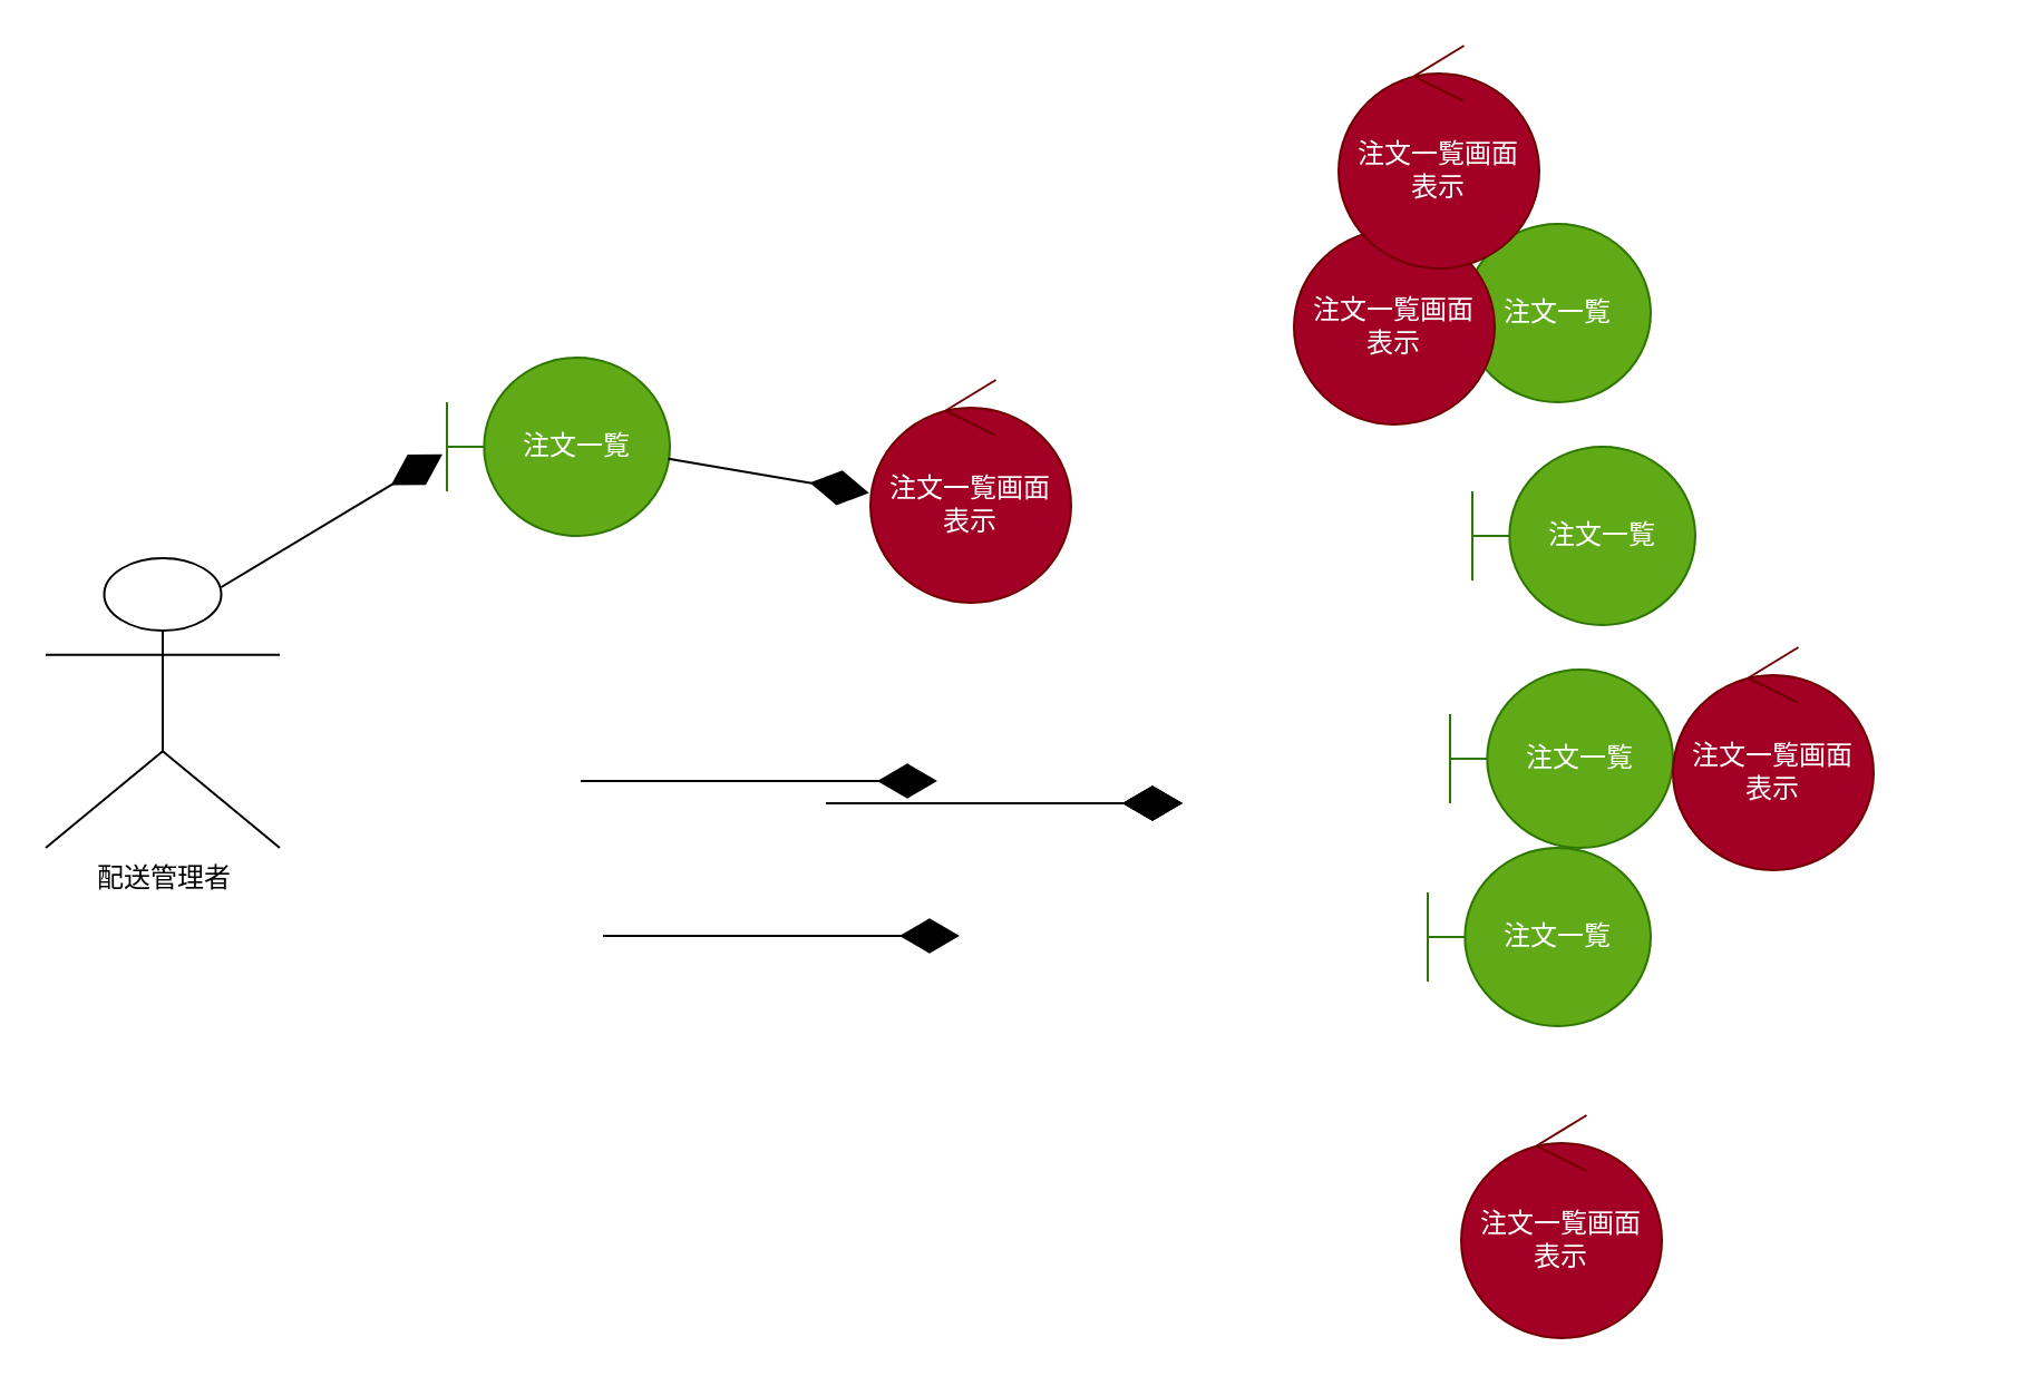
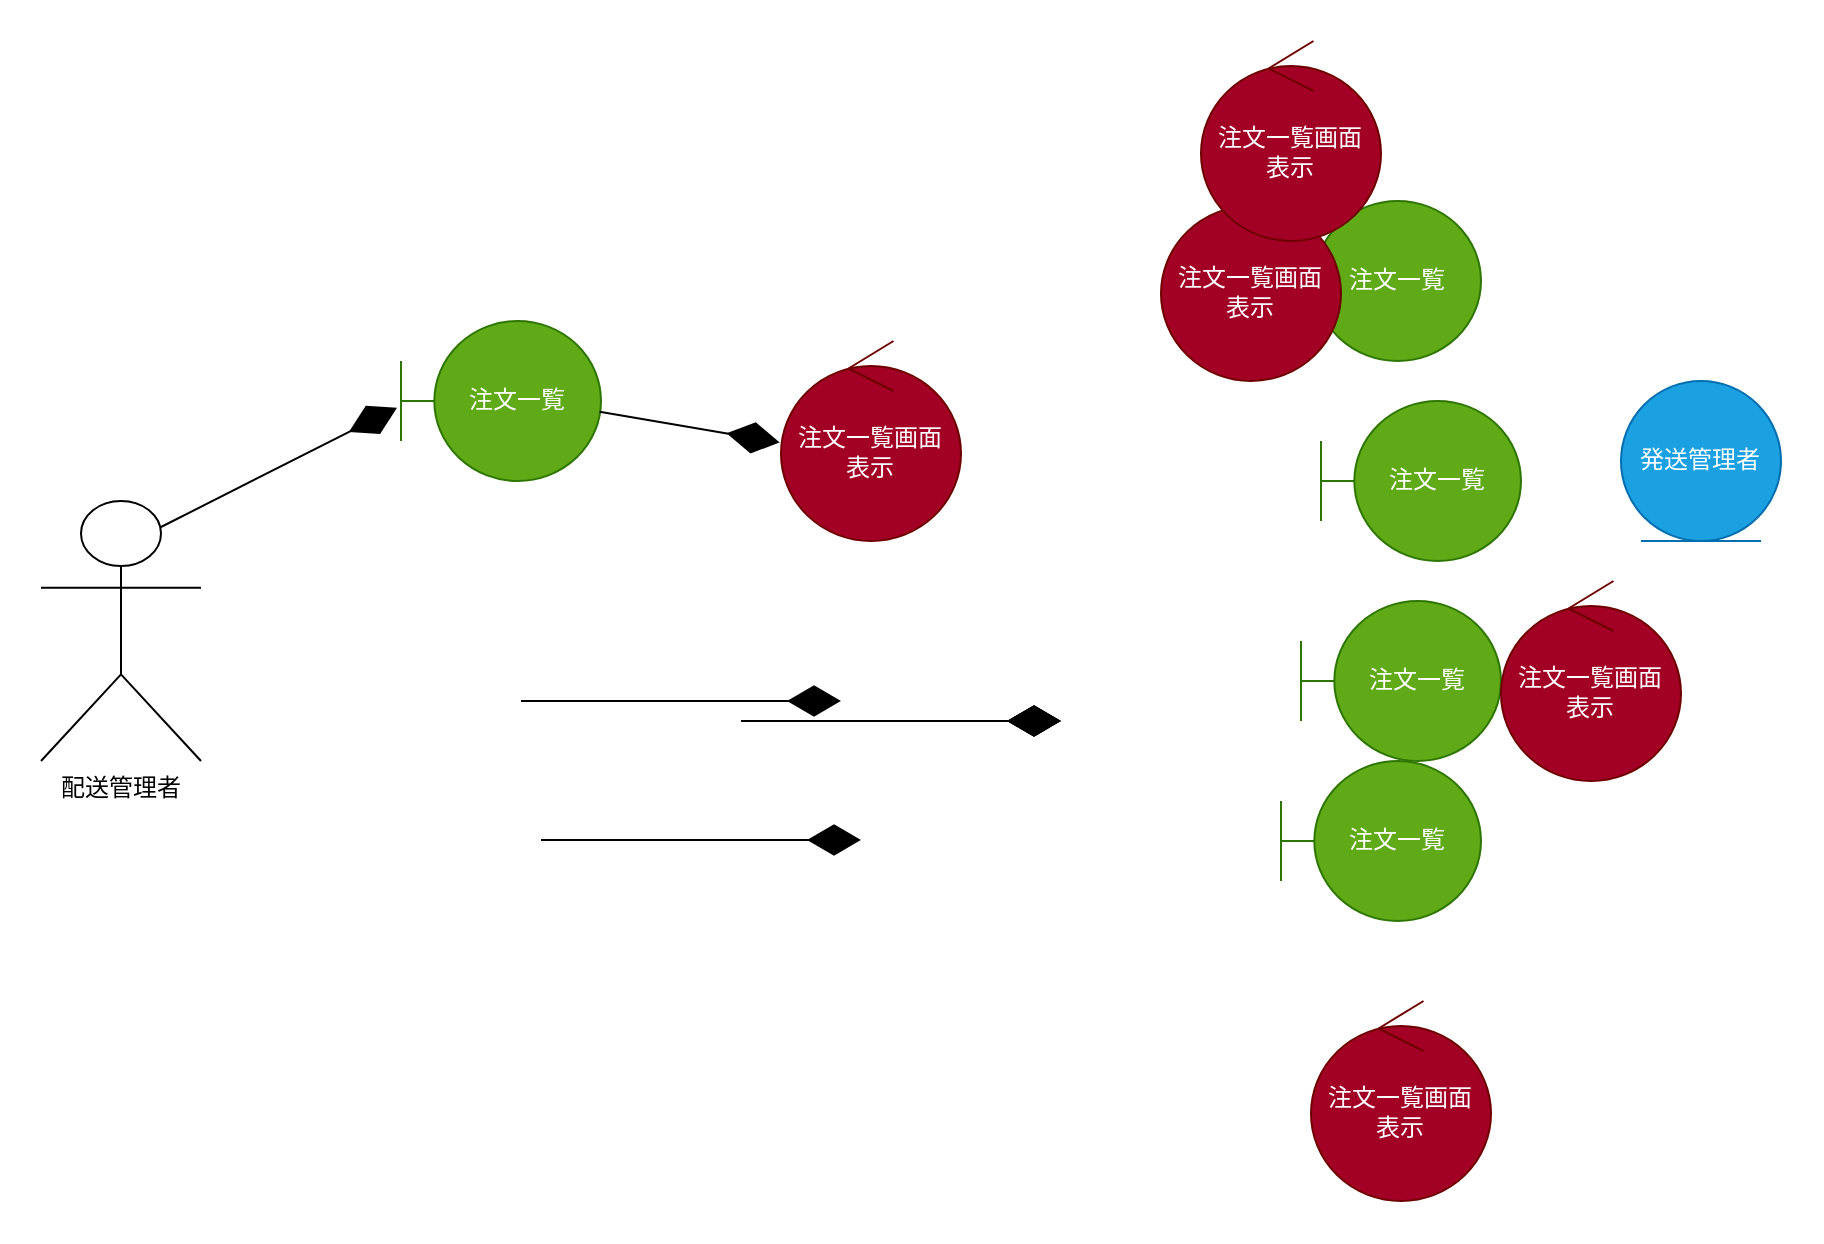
  <mxCell id="0" />
  <mxCell id="1" parent="0" />
- <mxCell id="2" value="配送管理者" style="shape=umlActor;verticalLabelPosition=bottom;verticalAlign=top;html=1;outlineConnect=0;" vertex="1" parent="1"><mxGeometry x="20" y="250" width="105" height="130" as="geometry" /></mxCell>
+ <mxCell id="2" value="配送管理者" style="shape=umlActor;verticalLabelPosition=bottom;verticalAlign=top;html=1;outlineConnect=0;" vertex="1" parent="1"><mxGeometry x="20" y="250" width="80" height="130" as="geometry" /></mxCell>
  <mxCell id="3" value="注文一覧" style="shape=umlBoundary;whiteSpace=wrap;html=1;fillColor=light-dark(#60A917,#CCFF99);strokeColor=#2D7600;fontColor=#ffffff;" vertex="1" parent="1"><mxGeometry x="200" y="160" width="100" height="80" as="geometry" /></mxCell>
  <mxCell id="4" value="注文一覧" style="shape=umlBoundary;whiteSpace=wrap;html=1;fillColor=light-dark(#60A917,#CCFF99);strokeColor=#2D7600;fontColor=#ffffff;" vertex="1" parent="1"><mxGeometry x="640" y="380" width="100" height="80" as="geometry" /></mxCell>
  <mxCell id="5" value="注文一覧" style="shape=umlBoundary;whiteSpace=wrap;html=1;fillColor=light-dark(#60A917,#CCFF99);strokeColor=#2D7600;fontColor=#ffffff;" vertex="1" parent="1"><mxGeometry x="650" y="300" width="100" height="80" as="geometry" /></mxCell>
  <mxCell id="6" value="注文一覧" style="shape=umlBoundary;whiteSpace=wrap;html=1;fillColor=light-dark(#60A917,#CCFF99);strokeColor=#2D7600;fontColor=#ffffff;" vertex="1" parent="1"><mxGeometry x="640" y="100" width="100" height="80" as="geometry" /></mxCell>
  <mxCell id="7" value="注文一覧" style="shape=umlBoundary;whiteSpace=wrap;html=1;fillColor=light-dark(#60A917,#CCFF99);strokeColor=#2D7600;fontColor=#ffffff;" vertex="1" parent="1"><mxGeometry x="660" y="200" width="100" height="80" as="geometry" /></mxCell>
  <mxCell id="8" value="注文一覧画面&lt;div&gt;表示&lt;/div&gt;" style="ellipse;shape=umlControl;whiteSpace=wrap;html=1;fillColor=light-dark(#A20025,#FF9999);fontColor=#ffffff;strokeColor=#6F0000;" vertex="1" parent="1"><mxGeometry x="390" y="170" width="90" height="100" as="geometry" /></mxCell>
+ <mxCell id="9" value="発送管理者" style="ellipse;shape=umlEntity;whiteSpace=wrap;html=1;fillColor=light-dark(#1BA1E2,#99CCFF);fontColor=#ffffff;strokeColor=#006EAF;" vertex="1" parent="1"><mxGeometry x="810" y="190" width="80" height="80" as="geometry" /></mxCell>
  <mxCell id="10" value="注文一覧画面&lt;div&gt;表示&lt;/div&gt;" style="ellipse;shape=umlControl;whiteSpace=wrap;html=1;fillColor=light-dark(#A20025,#FF9999);fontColor=#ffffff;strokeColor=#6F0000;" vertex="1" parent="1"><mxGeometry x="750" y="290" width="90" height="100" as="geometry" /></mxCell>
  <mxCell id="11" value="注文一覧画面&lt;div&gt;表示&lt;/div&gt;" style="ellipse;shape=umlControl;whiteSpace=wrap;html=1;fillColor=light-dark(#A20025,#FF9999);fontColor=#ffffff;strokeColor=#6F0000;" vertex="1" parent="1"><mxGeometry x="580" y="90" width="90" height="100" as="geometry" /></mxCell>
  <mxCell id="12" value="注文一覧画面&lt;div&gt;表示&lt;/div&gt;" style="ellipse;shape=umlControl;whiteSpace=wrap;html=1;fillColor=light-dark(#A20025,#FF9999);fontColor=#ffffff;strokeColor=#6F0000;" vertex="1" parent="1"><mxGeometry x="600" y="20" width="90" height="100" as="geometry" /></mxCell>
  <mxCell id="13" value="注文一覧画面&lt;div&gt;表示&lt;/div&gt;" style="ellipse;shape=umlControl;whiteSpace=wrap;html=1;fillColor=light-dark(#A20025,#FF9999);fontColor=#ffffff;strokeColor=#6F0000;" vertex="1" parent="1"><mxGeometry x="655" y="500" width="90" height="100" as="geometry" /></mxCell>
  <mxCell id="14" value="" style="endArrow=diamondThin;endFill=1;endSize=24;html=1;rounded=0;exitX=0.75;exitY=0.1;exitDx=0;exitDy=0;exitPerimeter=0;entryX=-0.02;entryY=0.542;entryDx=0;entryDy=0;entryPerimeter=0;" edge="1" parent="1" source="2" target="3"><mxGeometry width="160" relative="1" as="geometry"><mxPoint x="300" y="299" as="sourcePoint" /><mxPoint x="460" y="299" as="targetPoint" /></mxGeometry></mxCell>
  <mxCell id="15" value="" style="endArrow=diamondThin;endFill=1;endSize=24;html=1;rounded=0;" edge="1" parent="1"><mxGeometry width="160" relative="1" as="geometry"><mxPoint x="270" y="419.5" as="sourcePoint" /><mxPoint x="430" y="419.5" as="targetPoint" /></mxGeometry></mxCell>
  <mxCell id="16" value="" style="endArrow=diamondThin;endFill=1;endSize=24;html=1;rounded=0;" edge="1" parent="1"><mxGeometry width="160" relative="1" as="geometry"><mxPoint x="370" y="360" as="sourcePoint" /><mxPoint x="530" y="360" as="targetPoint" /></mxGeometry></mxCell>
  <mxCell id="17" value="" style="endArrow=diamondThin;endFill=1;endSize=24;html=1;rounded=0;" edge="1" parent="1"><mxGeometry width="160" relative="1" as="geometry"><mxPoint x="370" y="360" as="sourcePoint" /><mxPoint x="530" y="360" as="targetPoint" /></mxGeometry></mxCell>
  <mxCell id="18" value="" style="endArrow=diamondThin;endFill=1;endSize=24;html=1;rounded=0;" edge="1" parent="1"><mxGeometry width="160" relative="1" as="geometry"><mxPoint x="370" y="360" as="sourcePoint" /><mxPoint x="530" y="360" as="targetPoint" /></mxGeometry></mxCell>
  <mxCell id="19" value="" style="endArrow=diamondThin;endFill=1;endSize=24;html=1;rounded=0;" edge="1" parent="1"><mxGeometry width="160" relative="1" as="geometry"><mxPoint x="260" y="350" as="sourcePoint" /><mxPoint x="420" y="350" as="targetPoint" /></mxGeometry></mxCell>
  <mxCell id="20" value="" style="endArrow=diamondThin;endFill=1;endSize=24;html=1;rounded=0;exitX=0.993;exitY=0.567;exitDx=0;exitDy=0;exitPerimeter=0;entryX=-0.007;entryY=0.507;entryDx=0;entryDy=0;entryPerimeter=0;" edge="1" parent="1" source="3" target="8"><mxGeometry width="160" relative="1" as="geometry"><mxPoint x="370" y="360" as="sourcePoint" /><mxPoint x="530" y="360" as="targetPoint" /></mxGeometry></mxCell>
